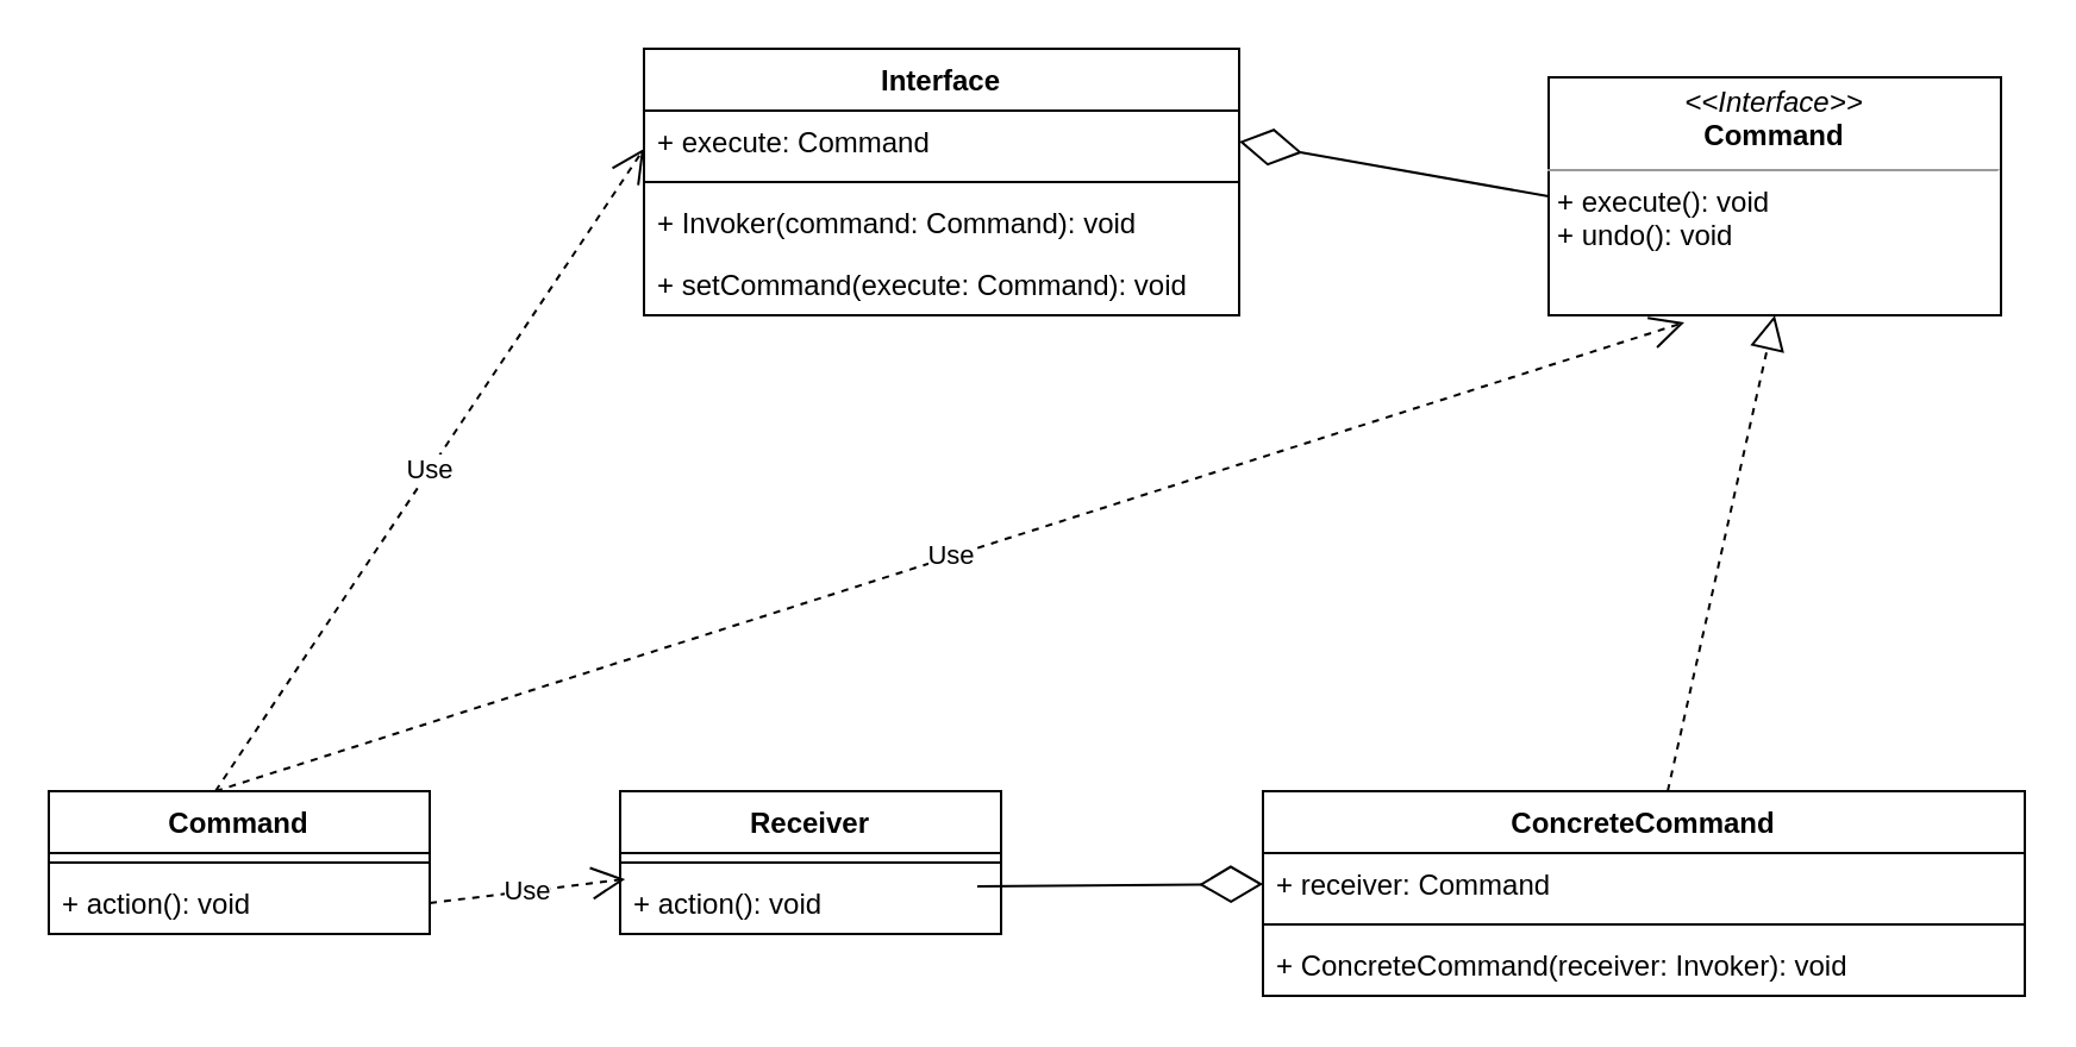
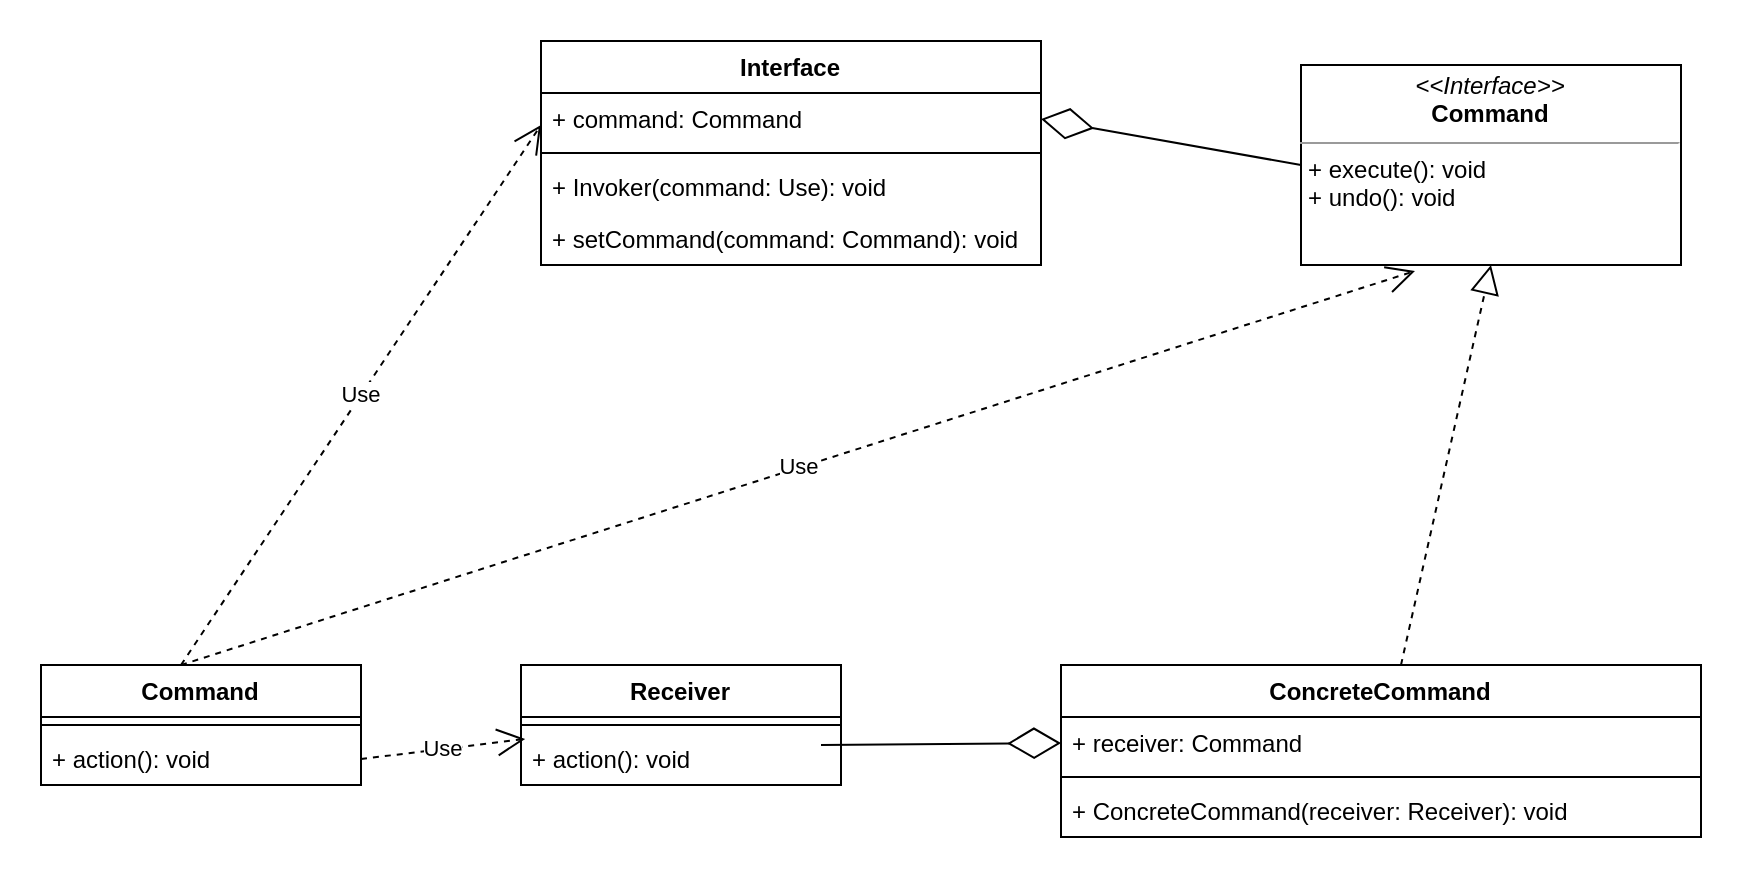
  <mxCell id="0" />
  <mxCell id="1" parent="0" />
  <mxCell id="2" value="&lt;p style=&quot;margin: 0px ; margin-top: 4px ; text-align: center&quot;&gt;&lt;i&gt;&amp;lt;&amp;lt;Interface&amp;gt;&amp;gt;&lt;/i&gt;&lt;br&gt;&lt;b&gt;Command&lt;/b&gt;&lt;/p&gt;&lt;hr size=&quot;1&quot;&gt;&lt;p style=&quot;margin: 0px ; margin-left: 4px&quot;&gt;+ execute(): void&lt;br&gt;+ undo(): void&lt;/p&gt;" style="verticalAlign=top;align=left;overflow=fill;fontSize=12;fontFamily=Helvetica;html=1;" parent="1" vertex="1"><mxGeometry x="650" y="32" width="190" height="100" as="geometry" /></mxCell>
  <mxCell id="3" value="ConcreteCommand" style="swimlane;fontStyle=1;align=center;verticalAlign=top;childLayout=stackLayout;horizontal=1;startSize=26;horizontalStack=0;resizeParent=1;resizeParentMax=0;resizeLast=0;collapsible=1;marginBottom=0;" vertex="1" parent="1"><mxGeometry x="530" y="332" width="320" height="86" as="geometry" /></mxCell>
  <mxCell id="4" value="" style="endArrow=block;dashed=1;endFill=0;endSize=12;html=1;entryX=0.5;entryY=1;entryDx=0;entryDy=0;" edge="1" parent="3" target="2"><mxGeometry width="160" relative="1" as="geometry"><mxPoint x="170" as="sourcePoint" /><mxPoint x="330" as="targetPoint" /></mxGeometry></mxCell>
  <mxCell id="5" value="+ receiver: Command" style="text;strokeColor=none;fillColor=none;align=left;verticalAlign=top;spacingLeft=4;spacingRight=4;overflow=hidden;rotatable=0;points=[[0,0.5],[1,0.5]];portConstraint=eastwest;" vertex="1" parent="3"><mxGeometry y="26" width="320" height="26" as="geometry" /></mxCell>
  <mxCell id="6" value="" style="line;strokeWidth=1;fillColor=none;align=left;verticalAlign=middle;spacingTop=-1;spacingLeft=3;spacingRight=3;rotatable=0;labelPosition=right;points=[];portConstraint=eastwest;" vertex="1" parent="3"><mxGeometry y="52" width="320" height="8" as="geometry" /></mxCell>
- <mxCell id="7" value="+ ConcreteCommand(receiver: Invoker): void" style="text;strokeColor=none;fillColor=none;align=left;verticalAlign=top;spacingLeft=4;spacingRight=4;overflow=hidden;rotatable=0;points=[[0,0.5],[1,0.5]];portConstraint=eastwest;" vertex="1" parent="3"><mxGeometry y="60" width="320" height="26" as="geometry" /></mxCell>
+ <mxCell id="7" value="+ ConcreteCommand(receiver: Receiver): void" style="text;strokeColor=none;fillColor=none;align=left;verticalAlign=top;spacingLeft=4;spacingRight=4;overflow=hidden;rotatable=0;points=[[0,0.5],[1,0.5]];portConstraint=eastwest;" vertex="1" parent="3"><mxGeometry y="60" width="320" height="26" as="geometry" /></mxCell>
  <mxCell id="8" value="Receiver" style="swimlane;fontStyle=1;align=center;verticalAlign=top;childLayout=stackLayout;horizontal=1;startSize=26;horizontalStack=0;resizeParent=1;resizeParentMax=0;resizeLast=0;collapsible=1;marginBottom=0;" vertex="1" parent="1"><mxGeometry x="260" y="332" width="160" height="60" as="geometry" /></mxCell>
  <mxCell id="9" value="" style="line;strokeWidth=1;fillColor=none;align=left;verticalAlign=middle;spacingTop=-1;spacingLeft=3;spacingRight=3;rotatable=0;labelPosition=right;points=[];portConstraint=eastwest;" vertex="1" parent="8"><mxGeometry y="26" width="160" height="8" as="geometry" /></mxCell>
  <mxCell id="10" value="" style="endArrow=diamondThin;endFill=0;endSize=24;html=1;entryX=0;entryY=0.5;entryDx=0;entryDy=0;" edge="1" parent="8" target="5"><mxGeometry width="160" relative="1" as="geometry"><mxPoint x="150" y="40" as="sourcePoint" /><mxPoint x="310" y="40" as="targetPoint" /></mxGeometry></mxCell>
  <mxCell id="11" value="+ action(): void" style="text;strokeColor=none;fillColor=none;align=left;verticalAlign=top;spacingLeft=4;spacingRight=4;overflow=hidden;rotatable=0;points=[[0,0.5],[1,0.5]];portConstraint=eastwest;" vertex="1" parent="8"><mxGeometry y="34" width="160" height="26" as="geometry" /></mxCell>
  <mxCell id="12" value="Interface" style="swimlane;fontStyle=1;align=center;verticalAlign=top;childLayout=stackLayout;horizontal=1;startSize=26;horizontalStack=0;resizeParent=1;resizeParentMax=0;resizeLast=0;collapsible=1;marginBottom=0;" vertex="1" parent="1"><mxGeometry x="270" y="20" width="250" height="112" as="geometry" /></mxCell>
- <mxCell id="13" value="+ execute: Command" style="text;strokeColor=none;fillColor=none;align=left;verticalAlign=top;spacingLeft=4;spacingRight=4;overflow=hidden;rotatable=0;points=[[0,0.5],[1,0.5]];portConstraint=eastwest;" vertex="1" parent="12"><mxGeometry y="26" width="250" height="26" as="geometry" /></mxCell>
+ <mxCell id="13" value="+ command: Command" style="text;strokeColor=none;fillColor=none;align=left;verticalAlign=top;spacingLeft=4;spacingRight=4;overflow=hidden;rotatable=0;points=[[0,0.5],[1,0.5]];portConstraint=eastwest;" vertex="1" parent="12"><mxGeometry y="26" width="250" height="26" as="geometry" /></mxCell>
  <mxCell id="14" value="" style="line;strokeWidth=1;fillColor=none;align=left;verticalAlign=middle;spacingTop=-1;spacingLeft=3;spacingRight=3;rotatable=0;labelPosition=right;points=[];portConstraint=eastwest;" vertex="1" parent="12"><mxGeometry y="52" width="250" height="8" as="geometry" /></mxCell>
- <mxCell id="15" value="+ Invoker(command: Command): void" style="text;strokeColor=none;fillColor=none;align=left;verticalAlign=top;spacingLeft=4;spacingRight=4;overflow=hidden;rotatable=0;points=[[0,0.5],[1,0.5]];portConstraint=eastwest;" vertex="1" parent="12"><mxGeometry y="60" width="250" height="26" as="geometry" /></mxCell>
- <mxCell id="16" value="+ setCommand(execute: Command): void" style="text;strokeColor=none;fillColor=none;align=left;verticalAlign=top;spacingLeft=4;spacingRight=4;overflow=hidden;rotatable=0;points=[[0,0.5],[1,0.5]];portConstraint=eastwest;" vertex="1" parent="12"><mxGeometry y="86" width="250" height="26" as="geometry" /></mxCell>
+ <mxCell id="15" value="+ Invoker(command: Use): void" style="text;strokeColor=none;fillColor=none;align=left;verticalAlign=top;spacingLeft=4;spacingRight=4;overflow=hidden;rotatable=0;points=[[0,0.5],[1,0.5]];portConstraint=eastwest;" vertex="1" parent="12"><mxGeometry y="60" width="250" height="26" as="geometry" /></mxCell>
+ <mxCell id="16" value="+ setCommand(command: Command): void" style="text;strokeColor=none;fillColor=none;align=left;verticalAlign=top;spacingLeft=4;spacingRight=4;overflow=hidden;rotatable=0;points=[[0,0.5],[1,0.5]];portConstraint=eastwest;" vertex="1" parent="12"><mxGeometry y="86" width="250" height="26" as="geometry" /></mxCell>
  <mxCell id="17" value="Command" style="swimlane;fontStyle=1;align=center;verticalAlign=top;childLayout=stackLayout;horizontal=1;startSize=26;horizontalStack=0;resizeParent=1;resizeParentMax=0;resizeLast=0;collapsible=1;marginBottom=0;" vertex="1" parent="1"><mxGeometry x="20" y="332" width="160" height="60" as="geometry" /></mxCell>
  <mxCell id="18" value="Use" style="endArrow=open;endSize=12;dashed=1;html=1;" edge="1" parent="17"><mxGeometry width="160" relative="1" as="geometry"><mxPoint x="70" as="sourcePoint" /><mxPoint x="250" y="-270" as="targetPoint" /></mxGeometry></mxCell>
  <mxCell id="19" value="" style="line;strokeWidth=1;fillColor=none;align=left;verticalAlign=middle;spacingTop=-1;spacingLeft=3;spacingRight=3;rotatable=0;labelPosition=right;points=[];portConstraint=eastwest;" vertex="1" parent="17"><mxGeometry y="26" width="160" height="8" as="geometry" /></mxCell>
  <mxCell id="20" value="+ action(): void" style="text;strokeColor=none;fillColor=none;align=left;verticalAlign=top;spacingLeft=4;spacingRight=4;overflow=hidden;rotatable=0;points=[[0,0.5],[1,0.5]];portConstraint=eastwest;" vertex="1" parent="17"><mxGeometry y="34" width="160" height="26" as="geometry" /></mxCell>
  <mxCell id="21" value="" style="endArrow=diamondThin;endFill=0;endSize=24;html=1;entryX=1;entryY=0.5;entryDx=0;entryDy=0;" edge="1" parent="1" target="13"><mxGeometry width="160" relative="1" as="geometry"><mxPoint x="650" y="82" as="sourcePoint" /><mxPoint x="810" y="82" as="targetPoint" /></mxGeometry></mxCell>
  <mxCell id="22" value="Use" style="endArrow=open;endSize=12;dashed=1;html=1;entryX=0.3;entryY=1.03;entryDx=0;entryDy=0;entryPerimeter=0;" edge="1" parent="1" target="2"><mxGeometry width="160" relative="1" as="geometry"><mxPoint x="90" y="332" as="sourcePoint" /><mxPoint x="280" y="72" as="targetPoint" /></mxGeometry></mxCell>
  <mxCell id="23" value="Use" style="endArrow=open;endSize=12;dashed=1;html=1;entryX=0.013;entryY=0.115;entryDx=0;entryDy=0;entryPerimeter=0;exitX=1;exitY=0.5;exitDx=0;exitDy=0;" edge="1" parent="1" source="20" target="11"><mxGeometry width="160" relative="1" as="geometry"><mxPoint x="90" y="332" as="sourcePoint" /><mxPoint x="717" y="145" as="targetPoint" /></mxGeometry></mxCell>
